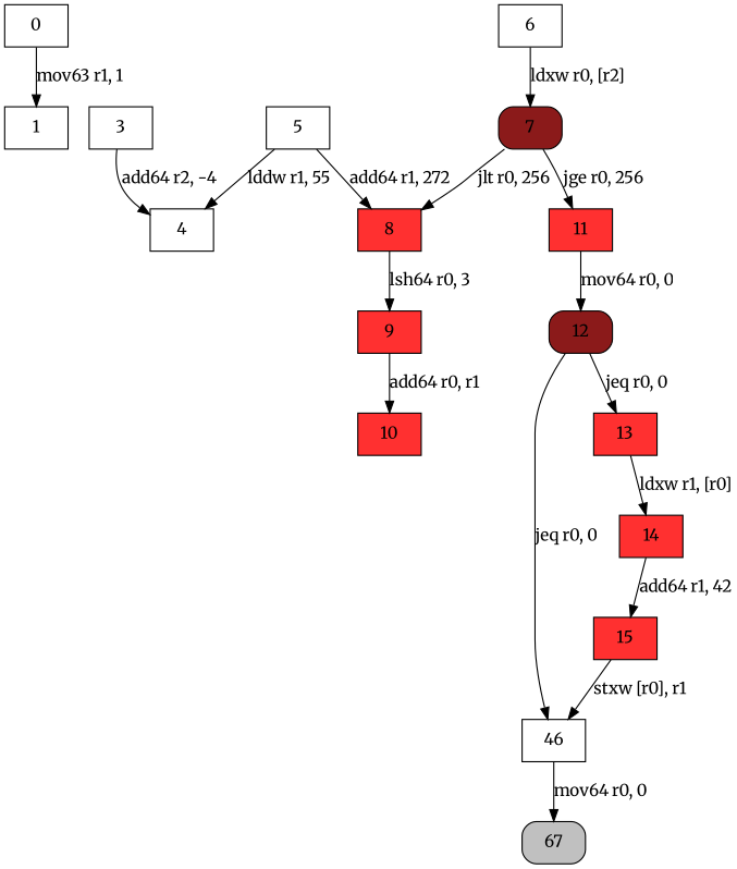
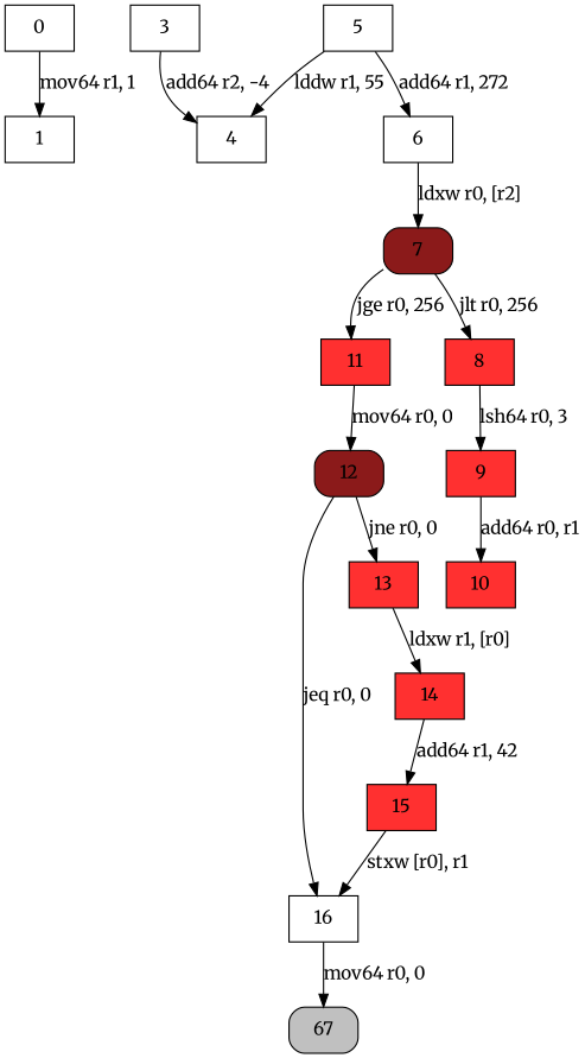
  digraph {
    fontname=Merriweather
    node [fontname=Merriweather shape=box]
    edge [fontname=Merriweather]
    0
    1
    3
    4
    5
    6
    7 [fillcolor=firebrick4 style="rounded,filled"]
    11 [fillcolor=firebrick1 style=filled]
    8 [fillcolor=firebrick1 style=filled]
    12 [fillcolor=firebrick4 style="rounded,filled"]
    9 [fillcolor=firebrick1 style=filled]
-   16 [label=46]
+   16
    13 [fillcolor=firebrick1 style=filled]
    10 [fillcolor=firebrick1 style=filled]
    n15 [fillcolor=grey label=67 style="rounded,filled"]
    14 [fillcolor=firebrick1 style=filled]
    15 [fillcolor=firebrick1 style=filled]
-   0 -> 1 [label="mov63 r1, 1"]
+   0 -> 1 [label="mov64 r1, 1"]
    3 -> 4 [label="add64 r2, -4"]
    5 -> 4 [label="lddw r1, 55"]
-   5 -> 8 [label="add64 r1, 272"]
+   5 -> 6 [label="add64 r1, 272"]
    6 -> 7 [label="ldxw r0, [r2]"]
    7 -> 11 [label="jge r0, 256"]
    7 -> 8 [label="jlt r0, 256"]
    11 -> 12 [label="mov64 r0, 0"]
    8 -> 9 [label="lsh64 r0, 3"]
    12 -> 16 [label="jeq r0, 0"]
-   12 -> 13 [label="jeq r0, 0"]
+   12 -> 13 [label="jne r0, 0"]
    9 -> 10 [label="add64 r0, r1"]
    16 -> n15 [label="mov64 r0, 0"]
    13 -> 14 [label="ldxw r1, [r0]"]
    14 -> 15 [label="add64 r1, 42"]
    15 -> 16 [label="stxw [r0], r1"]
  }
